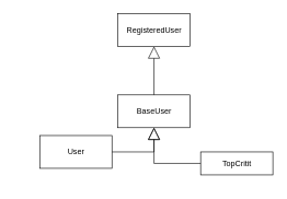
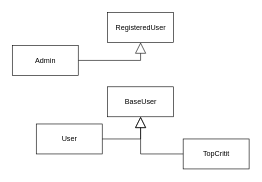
  <mxCell id="0" />
  <mxCell id="1" parent="0" />
  <mxCell id="2" value="RegisteredUser" style="html=1;" vertex="1" parent="1"><mxGeometry x="179" y="20" width="110" height="50" as="geometry" /></mxCell>
+ <mxCell id="3" value="" style="endArrow=block;endSize=16;endFill=0;html=1;rounded=0;entryX=0.5;entryY=1;entryDx=0;entryDy=0;edgeStyle=orthogonalEdgeStyle;" edge="1" parent="1" source="4" target="2"><mxGeometry x="-0.172" y="-15" width="160" relative="1" as="geometry"><mxPoint x="70" y="190" as="sourcePoint" /><mxPoint x="230" y="190" as="targetPoint" /><mxPoint as="offset" /></mxGeometry></mxCell>
+ <mxCell id="4" value="Admin" style="html=1;" vertex="1" parent="1"><mxGeometry x="20" y="75" width="110" height="50" as="geometry" /></mxCell>
  <mxCell id="5" value="BaseUser" style="html=1;" vertex="1" parent="1"><mxGeometry x="179" y="144" width="110" height="50" as="geometry" /></mxCell>
  <mxCell id="6" value="User" style="html=1;" vertex="1" parent="1"><mxGeometry x="60" y="206" width="110" height="50" as="geometry" /></mxCell>
- <mxCell id="7" value="TopCritit" style="html=1;" vertex="1" parent="1"><mxGeometry x="305" y="231" width="110" height="35" as="geometry" /></mxCell>
- <mxCell id="8" value="" style="endArrow=block;endSize=16;endFill=0;html=1;rounded=0;edgeStyle=orthogonalEdgeStyle;" edge="1" parent="1" source="5" target="2"><mxGeometry x="-0.355" width="160" relative="1" as="geometry"><mxPoint x="50" y="145" as="sourcePoint" /><mxPoint x="244" y="60" as="targetPoint" /><mxPoint as="offset" /></mxGeometry></mxCell>
+ <mxCell id="7" value="TopCritit" style="html=1;" vertex="1" parent="1"><mxGeometry x="305" y="231" width="110" height="50" as="geometry" /></mxCell>
  <mxCell id="9" value="" style="endArrow=block;endSize=16;endFill=0;html=1;rounded=0;edgeStyle=orthogonalEdgeStyle;" edge="1" parent="1" source="6" target="5"><mxGeometry x="-0.33" y="-5" width="160" relative="1" as="geometry"><mxPoint x="60" y="155" as="sourcePoint" /><mxPoint x="254" y="70" as="targetPoint" /><mxPoint as="offset" /></mxGeometry></mxCell>
  <mxCell id="10" value="" style="endArrow=block;endSize=16;endFill=0;html=1;rounded=0;entryX=0.5;entryY=1;entryDx=0;entryDy=0;edgeStyle=orthogonalEdgeStyle;" edge="1" parent="1" source="7" target="5"><mxGeometry x="-0.355" width="160" relative="1" as="geometry"><mxPoint x="70" y="165" as="sourcePoint" /><mxPoint x="264" y="80" as="targetPoint" /><mxPoint as="offset" /></mxGeometry></mxCell>
